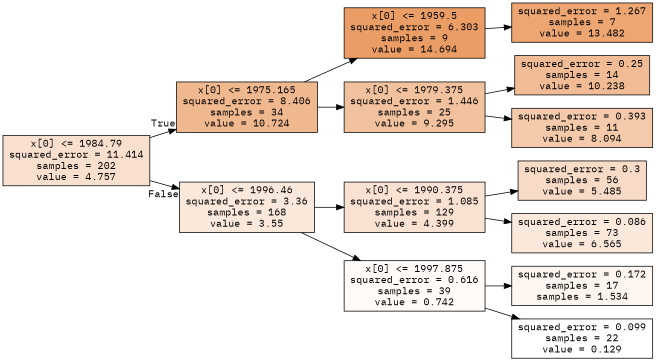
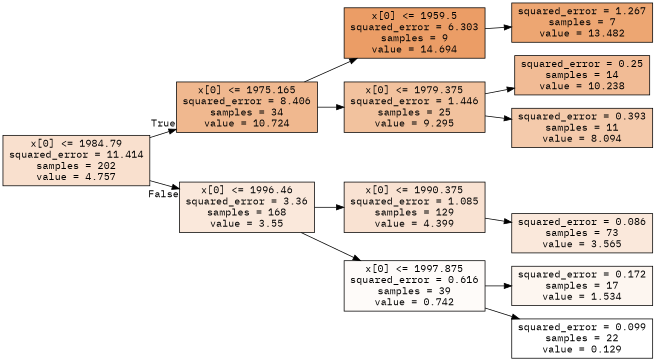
  digraph {
    fontname="IBM Plex Mono"
    rankdir=LR
    node [color=black fillcolor="#fae8db" fontname="IBM Plex Mono" shape=box style=filled]
    edge [fontname="IBM Plex Mono"]
    n1 [fillcolor="#f9e0ce" label="x[0] <= 1984.79\nsquared_error = 11.414\nsamples = 202\nvalue = 4.757"]
    n2 [fillcolor="#f0b88f" label="x[0] <= 1975.165\nsquared_error = 8.406\nsamples = 34\nvalue = 10.724"]
    n3 [label="x[0] <= 1996.46\nsquared_error = 3.36\nsamples = 168\nvalue = 3.55"]
    n4 [fillcolor="#eb9d66" label="x[0] <= 1959.5\nsquared_error = 6.303\nsamples = 9\nvalue = 14.694"]
    n5 [fillcolor="#f2c29e" label="x[0] <= 1979.375\nsquared_error = 1.446\nsamples = 25\nvalue = 9.295"]
    n6 [fillcolor="#f9e2d2" label="x[0] <= 1990.375\nsquared_error = 1.085\nsamples = 129\nvalue = 4.399"]
    n7 [fillcolor="#fefbf9" label="x[0] <= 1997.875\nsquared_error = 0.616\nsamples = 39\nvalue = 0.742"]
    n8 [fillcolor="#eda672" label="squared_error = 1.267\nsamples = 7\nvalue = 13.482"]
    n9 [fillcolor="#f1bb95" label="squared_error = 0.25\nsamples = 14\nvalue = 10.238"]
    n10 [fillcolor="#f4caab" label="squared_error = 0.393\nsamples = 11\nvalue = 8.094"]
-   n11 [fillcolor="#f8dbc7" label="squared_error = 0.3\nsamples = 56\nvalue = 5.485"]
-   n12 [label="squared_error = 0.086\nsamples = 73\nvalue = 6.565"]
-   n13 [fillcolor="#fdf6f0" label="squared_error = 0.172\nsamples = 17\nsamples = 1.534"]
+   n12 [label="squared_error = 0.086\nsamples = 73\nvalue = 3.565"]
+   n13 [fillcolor="#fdf6f0" label="squared_error = 0.172\nsamples = 17\nvalue = 1.534"]
    n14 [fillcolor="#ffffff" label="squared_error = 0.099\nsamples = 22\nvalue = 0.129"]
    n1 -> n2 [headlabel=True labelangle=45 labeldistance=2.5]
    n1 -> n3 [headlabel=False labelangle=-45 labeldistance=2.5]
    n2 -> n4
    n2 -> n5
    n3 -> n6
    n3 -> n7
    n4 -> n8
    n5 -> n9
    n5 -> n10
-   n6 -> n11
    n6 -> n12
    n7 -> n13
    n7 -> n14
  }
